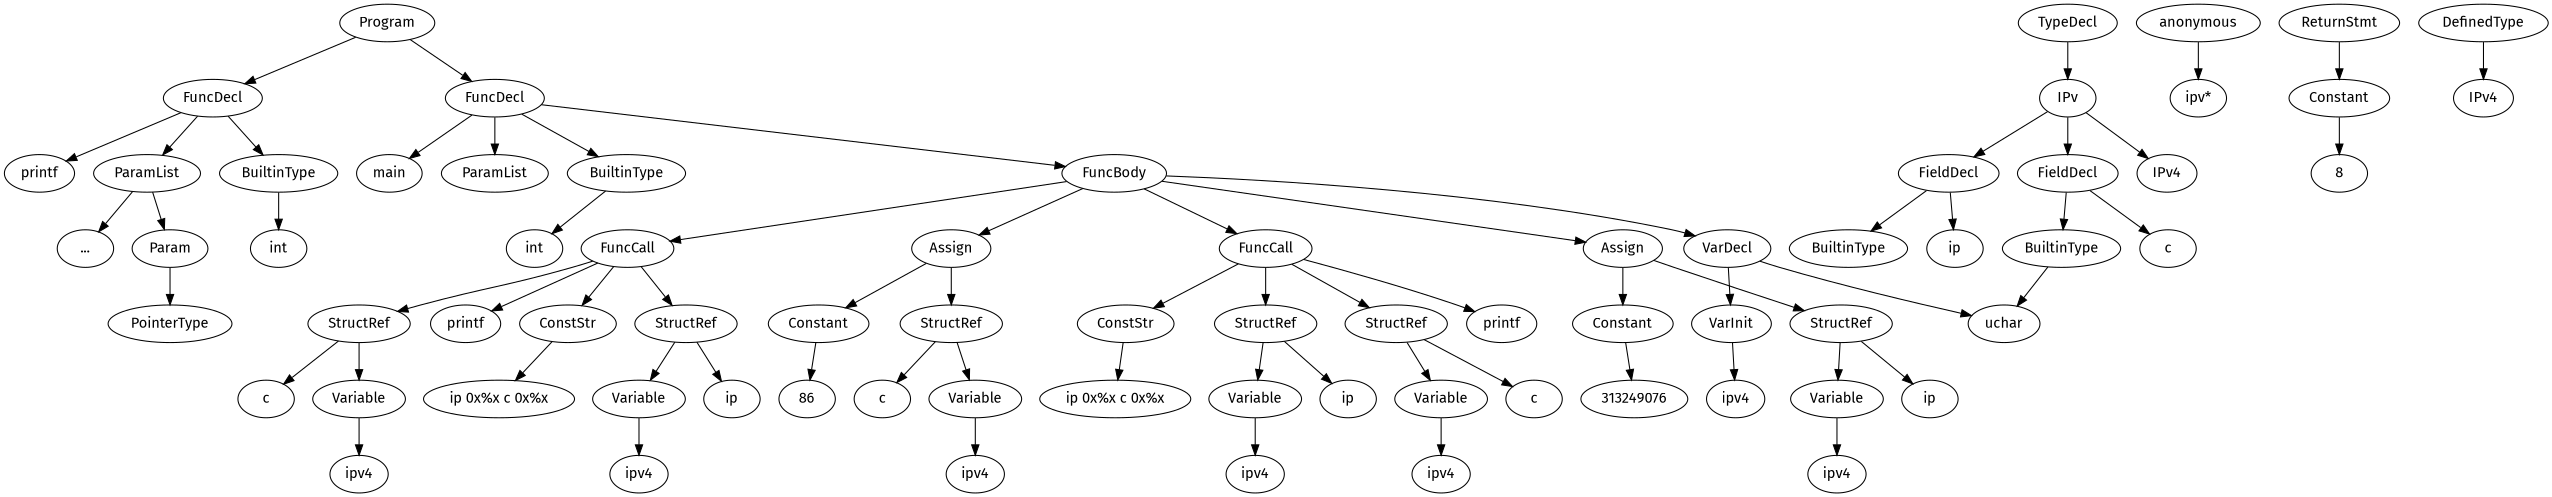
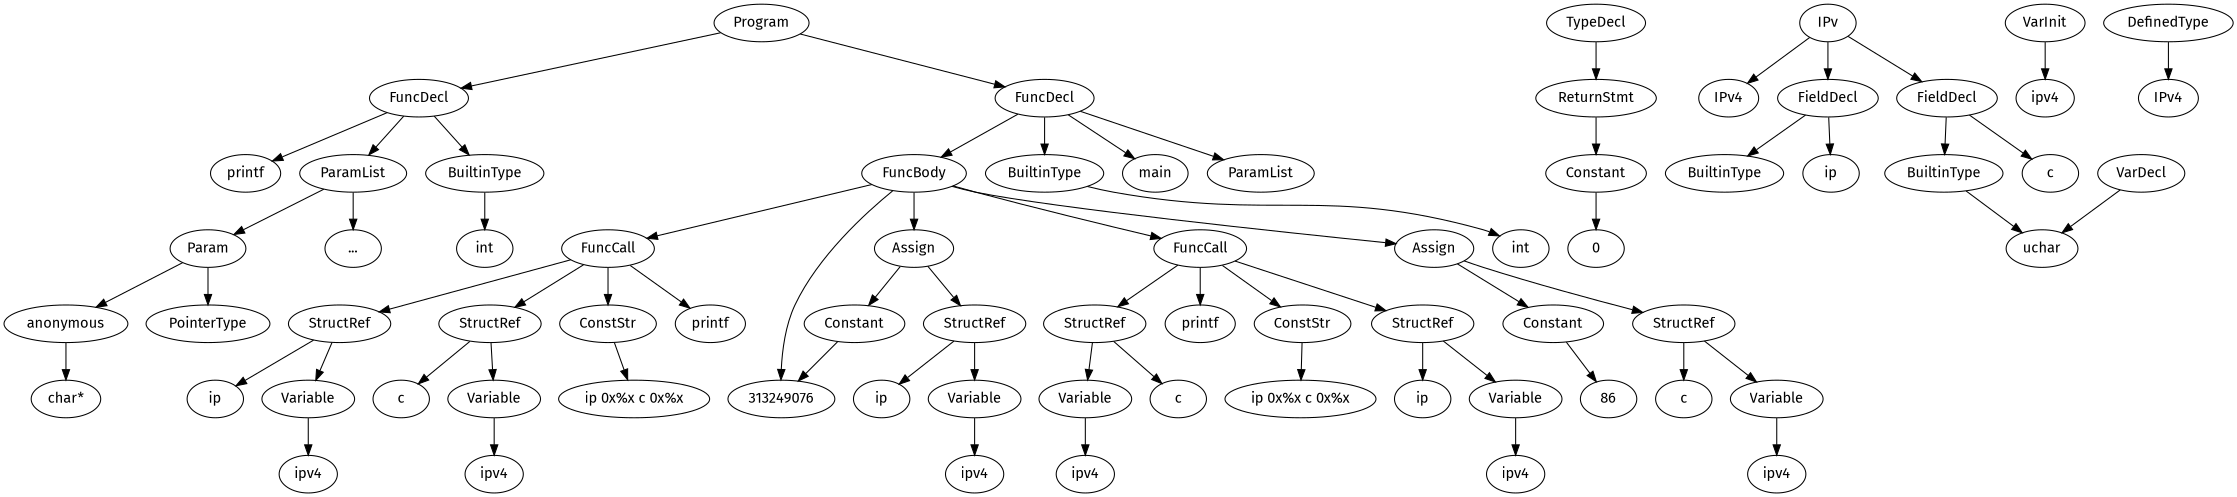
  digraph {
    fontname="Fira Sans"
    node [fontname="Fira Sans"]
    edge [fontname="Fira Sans"]
    n1 [label=Program]
    n2 [label=FuncDecl]
    n3 [label=FuncDecl]
    n4 [label=BuiltinType]
    n5 [label=printf]
    n6 [label=ParamList]
    n7 [label=TypeDecl]
    n8 [label=IPv]
    n9 [label=BuiltinType]
    n10 [label=main]
    n11 [label=ParamList]
    n12 [label=FuncBody]
    n13 [label=int]
    n14 [label=Param]
    n15 [label="..."]
    n16 [label=PointerType]
    n17 [label=anonymous]
-   n18 [label="ipv*"]
+   n18 [label="char*"]
    n19 [label=IPv4]
    n20 [label=FieldDecl]
    n21 [label=FieldDecl]
    n22 [label=BuiltinType]
    n23 [label=ip]
    n24 [label=BuiltinType]
    n25 [label=c]
    n26 [label=uchar]
    n27 [label=int]
    n28 [label=VarDecl]
    n29 [label=Assign]
    n30 [label=FuncCall]
    n31 [label=Assign]
    n32 [label=FuncCall]
    n33 [label=VarInit]
    n34 [label=StructRef]
    n35 [label=Constant]
    n36 [label=printf]
    n37 [label=ConstStr]
    n38 [label=StructRef]
    n39 [label=StructRef]
    n40 [label=StructRef]
    n41 [label=Constant]
    n42 [label=printf]
    n43 [label=ConstStr]
    n44 [label=StructRef]
    n45 [label=StructRef]
    n46 [label=ReturnStmt]
    n47 [label=Constant]
    n48 [label=DefinedType]
    n49 [label=IPv4]
    n50 [label=ipv4]
    n51 [label=Variable]
    n52 [label=ip]
    n53 [label=313249076]
    n54 [label=ipv4]
    n55 [label="ip 0x%x c 0x%x"]
    n56 [label=Variable]
    n57 [label=ip]
    n58 [label=Variable]
    n59 [label=c]
    n60 [label=ipv4]
    n61 [label=ipv4]
    n62 [label=Variable]
    n63 [label=c]
    n64 [label=86]
    n65 [label=ipv4]
    n66 [label="ip 0x%x c 0x%x"]
    n67 [label=Variable]
    n68 [label=ip]
    n69 [label=Variable]
    n70 [label=c]
    n71 [label=ipv4]
    n72 [label=ipv4]
-   n73 [label=8]
+   n73 [label=0]
    n1 -> n2
    n1 -> n3
    n2 -> n4
    n2 -> n5
    n2 -> n6
    n3 -> n9
    n3 -> n10
    n3 -> n11
    n3 -> n12
    n4 -> n13
    n6 -> n14
    n6 -> n15
-   n7 -> n8
+   n7 -> n46
    n8 -> n19
    n8 -> n20
    n8 -> n21
    n9 -> n27
-   n12 -> n28
+   n12 -> n53
    n12 -> n29
    n12 -> n30
    n12 -> n31
    n12 -> n32
    n14 -> n16
+   n14 -> n17
    n17 -> n18
    n20 -> n22
    n20 -> n23
    n21 -> n24
    n21 -> n25
    n24 -> n26
    n28 -> n26
-   n28 -> n33
    n29 -> n34
    n29 -> n35
    n30 -> n36
    n30 -> n37
    n30 -> n38
    n30 -> n39
    n31 -> n40
    n31 -> n41
    n32 -> n42
    n32 -> n43
    n32 -> n44
    n32 -> n45
    n33 -> n50
    n34 -> n51
    n34 -> n52
    n35 -> n53
    n37 -> n55
    n38 -> n56
    n38 -> n57
    n39 -> n58
    n39 -> n59
    n40 -> n62
    n40 -> n63
    n41 -> n64
    n43 -> n66
    n44 -> n67
    n44 -> n68
    n45 -> n69
    n45 -> n70
    n46 -> n47
    n47 -> n73
    n48 -> n49
    n51 -> n54
    n56 -> n60
    n58 -> n61
    n62 -> n65
    n67 -> n71
    n69 -> n72
  }
